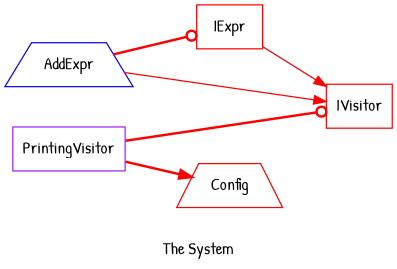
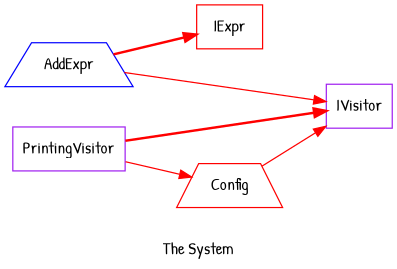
  digraph {
    fillcolor=yellow
    fontname="Patrick Hand"
    label="The System"
    rankdir=LR
    style=filled
    node [color=red fontname="Patrick Hand" shape=box]
    edge [arrowhead=normal color=red fontname="Patrick Hand" style=solid]
    n1 [color=blue label=AddExpr shape=trapezium]
    n2 [label=IExpr]
-   n3 [label=IVisitor]
+   n3 [color=purple label=IVisitor]
    n4 [label=Config shape=trapezium]
    n5 [color=purple label=PrintingVisitor]
-   n1 -> n2 [arrowhead=odot style=bold]
+   n1 -> n2 [style=bold]
    n1 -> n3
-   n2 -> n3
-   n5 -> n3 [arrowhead=odot style=bold]
-   n5 -> n4 [style=bold]
+   n4 -> n3
+   n5 -> n3 [style=bold]
+   n5 -> n4
  }
